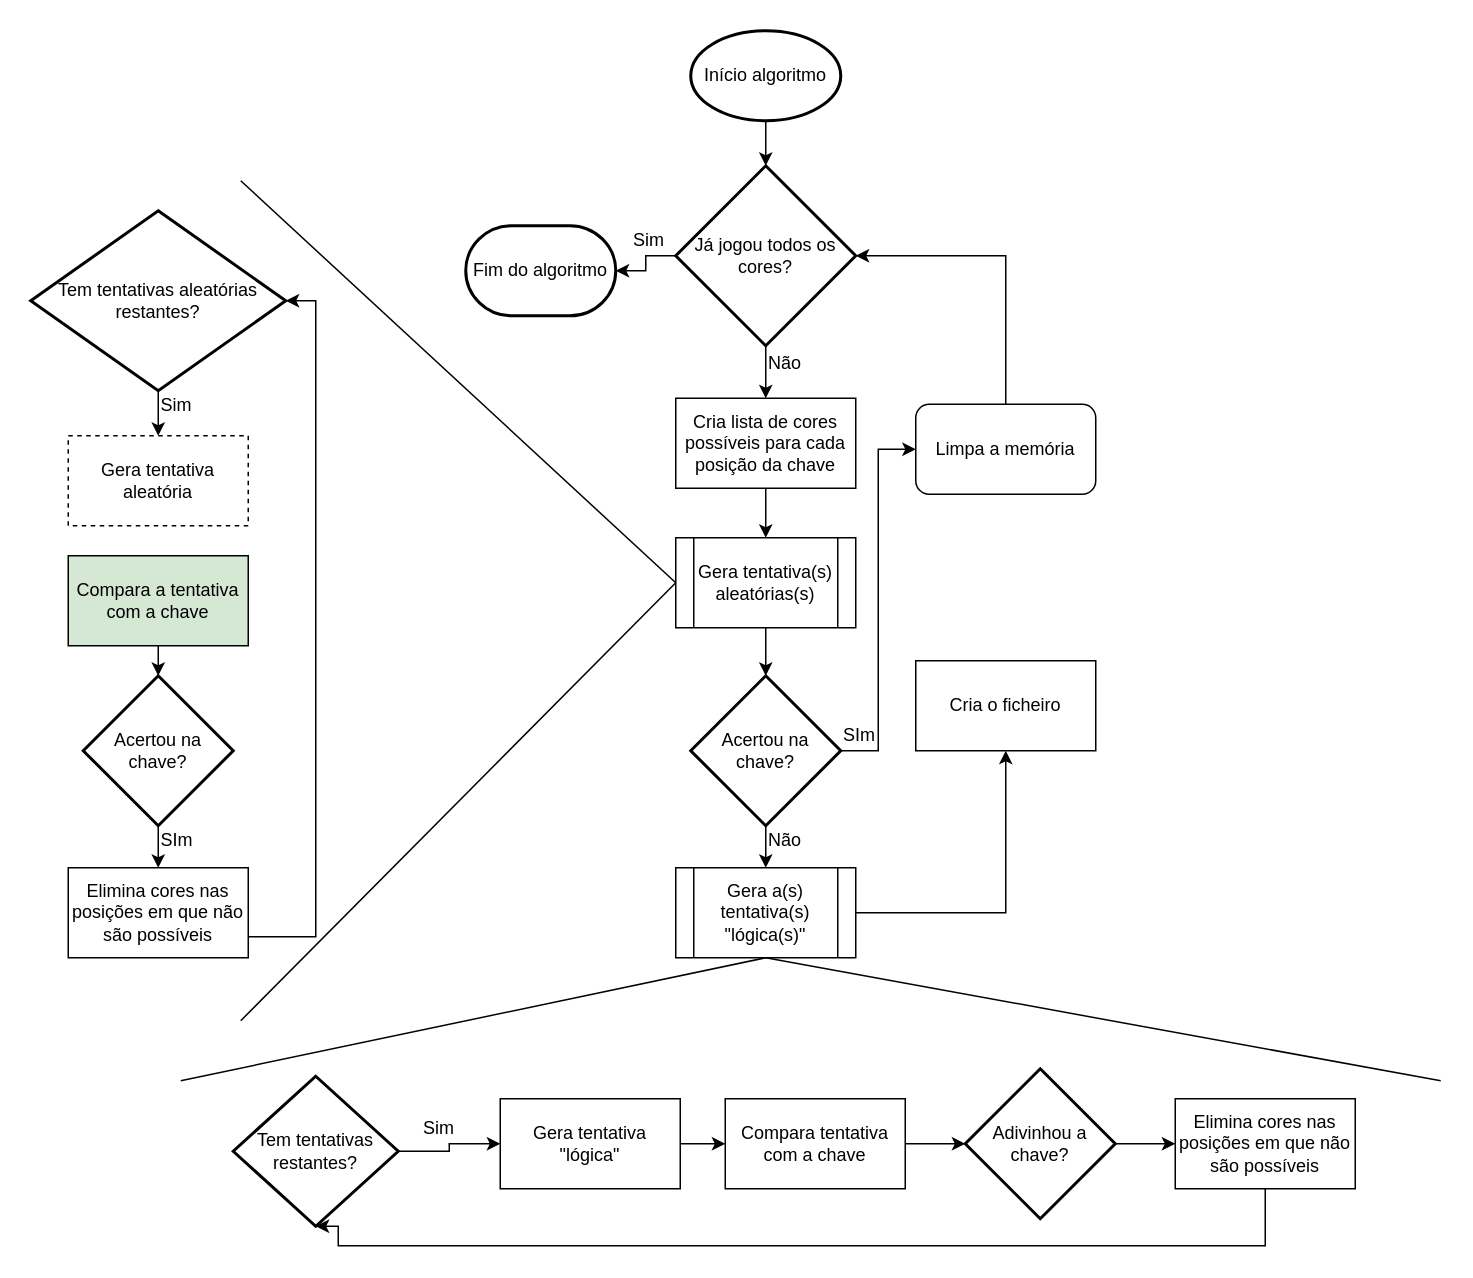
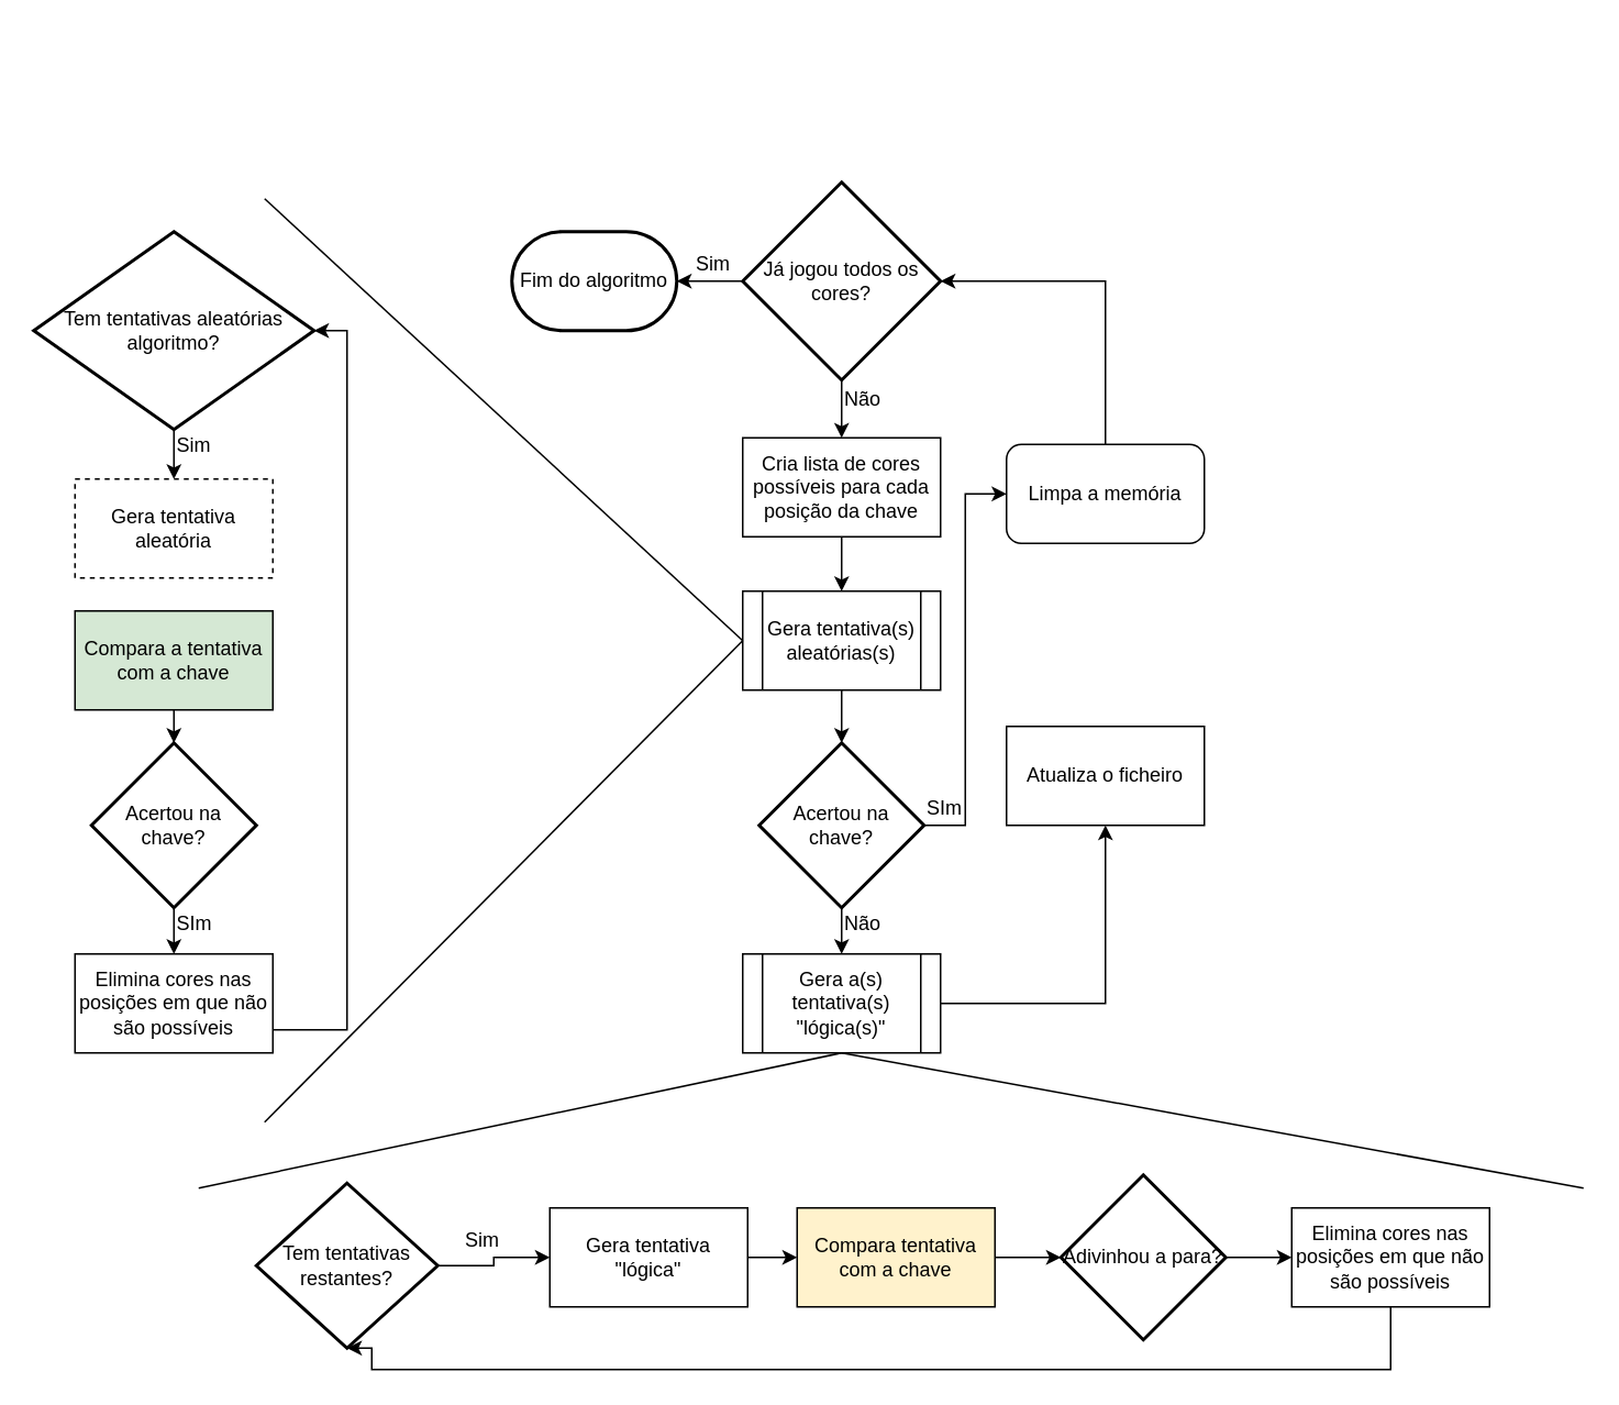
  <mxCell id="0" />
  <mxCell id="1" parent="0" />
- <mxCell id="2" value="" style="edgeStyle=orthogonalEdgeStyle;rounded=0;orthogonalLoop=1;jettySize=auto;html=1;" parent="1" source="3" target="6" edge="1"><mxGeometry relative="1" as="geometry" /></mxCell>
- <mxCell id="3" value="Início algoritmo" style="strokeWidth=2;html=1;shape=mxgraph.flowchart.start_1;whiteSpace=wrap;" parent="1" vertex="1"><mxGeometry x="460" y="20" width="100" height="60" as="geometry" /></mxCell>
  <mxCell id="4" value="" style="edgeStyle=orthogonalEdgeStyle;rounded=0;orthogonalLoop=1;jettySize=auto;html=1;" parent="1" source="6" target="10" edge="1"><mxGeometry relative="1" as="geometry" /></mxCell>
  <mxCell id="5" value="" style="edgeStyle=orthogonalEdgeStyle;rounded=0;orthogonalLoop=1;jettySize=auto;html=1;" parent="1" source="6" target="14" edge="1"><mxGeometry relative="1" as="geometry" /></mxCell>
  <mxCell id="6" value="Já jogou todos os cores?" style="strokeWidth=2;html=1;shape=mxgraph.flowchart.decision;whiteSpace=wrap;" parent="1" vertex="1"><mxGeometry x="450" y="110" width="120" height="120" as="geometry" /></mxCell>
  <mxCell id="7" style="edgeStyle=orthogonalEdgeStyle;rounded=0;orthogonalLoop=1;jettySize=auto;html=1;exitX=1;exitY=0.5;exitDx=0;exitDy=0;exitPerimeter=0;entryX=0;entryY=0.5;entryDx=0;entryDy=0;" parent="1" source="9" target="18" edge="1"><mxGeometry relative="1" as="geometry" /></mxCell>
  <mxCell id="8" style="edgeStyle=orthogonalEdgeStyle;rounded=0;orthogonalLoop=1;jettySize=auto;html=1;exitX=0.5;exitY=1;exitDx=0;exitDy=0;exitPerimeter=0;entryX=0.5;entryY=0;entryDx=0;entryDy=0;" parent="1" source="9" target="41" edge="1"><mxGeometry relative="1" as="geometry" /></mxCell>
  <mxCell id="9" value="Acertou na chave?" style="strokeWidth=2;html=1;shape=mxgraph.flowchart.decision;whiteSpace=wrap;" parent="1" vertex="1"><mxGeometry x="460" y="450" width="100" height="100" as="geometry" /></mxCell>
- <mxCell id="10" value="Fim do algoritmo" style="strokeWidth=2;html=1;shape=mxgraph.flowchart.terminator;whiteSpace=wrap;" parent="1" vertex="1"><mxGeometry x="310" y="150" width="100" height="60" as="geometry" /></mxCell>
+ <mxCell id="10" value="Fim do algoritmo" style="strokeWidth=2;html=1;shape=mxgraph.flowchart.terminator;whiteSpace=wrap;" parent="1" vertex="1"><mxGeometry x="310" y="140" width="100" height="60" as="geometry" /></mxCell>
  <mxCell id="11" value="Não" style="text;html=1;resizable=0;points=[];autosize=1;align=left;verticalAlign=top;spacingTop=-4;" parent="1" vertex="1"><mxGeometry x="510" y="232" width="40" height="20" as="geometry" /></mxCell>
  <mxCell id="12" value="Sim" style="text;html=1;resizable=0;points=[];autosize=1;align=left;verticalAlign=top;spacingTop=-4;" parent="1" vertex="1"><mxGeometry x="420" y="150" width="40" height="20" as="geometry" /></mxCell>
  <mxCell id="13" value="" style="edgeStyle=orthogonalEdgeStyle;rounded=0;orthogonalLoop=1;jettySize=auto;html=1;" parent="1" source="14" target="43" edge="1"><mxGeometry relative="1" as="geometry" /></mxCell>
  <mxCell id="14" value="Cria lista de cores possíveis para cada posição da chave" style="rounded=0;whiteSpace=wrap;html=1;" parent="1" vertex="1"><mxGeometry x="450" y="265" width="120" height="60" as="geometry" /></mxCell>
  <mxCell id="15" value="Não" style="text;html=1;resizable=0;points=[];autosize=1;align=left;verticalAlign=top;spacingTop=-4;" parent="1" vertex="1"><mxGeometry x="510" y="550" width="40" height="20" as="geometry" /></mxCell>
- <mxCell id="16" value="Cria o ficheiro" style="rounded=0;whiteSpace=wrap;html=1;" parent="1" vertex="1"><mxGeometry x="610" y="440" width="120" height="60" as="geometry" /></mxCell>
+ <mxCell id="16" value="Atualiza o ficheiro" style="rounded=0;whiteSpace=wrap;html=1;" parent="1" vertex="1"><mxGeometry x="610" y="440" width="120" height="60" as="geometry" /></mxCell>
  <mxCell id="17" style="edgeStyle=orthogonalEdgeStyle;rounded=0;orthogonalLoop=1;jettySize=auto;html=1;exitX=0.5;exitY=0;exitDx=0;exitDy=0;" parent="1" source="18" edge="1"><mxGeometry relative="1" as="geometry"><mxPoint x="570" y="170" as="targetPoint" /><Array as="points"><mxPoint x="670" y="170" /></Array></mxGeometry></mxCell>
  <mxCell id="18" value="Limpa a memória" style="whiteSpace=wrap;html=1;rounded=1;" parent="1" vertex="1"><mxGeometry x="610" y="269" width="120" height="60" as="geometry" /></mxCell>
  <mxCell id="19" value="" style="edgeStyle=orthogonalEdgeStyle;rounded=0;orthogonalLoop=1;jettySize=auto;html=1;" parent="1" source="20" target="24" edge="1"><mxGeometry relative="1" as="geometry" /></mxCell>
  <mxCell id="20" value="Gera tentativa &quot;lógica&quot;" style="rounded=0;whiteSpace=wrap;html=1;" parent="1" vertex="1"><mxGeometry x="333" y="732" width="120" height="60" as="geometry" /></mxCell>
  <mxCell id="21" style="edgeStyle=orthogonalEdgeStyle;rounded=0;orthogonalLoop=1;jettySize=auto;html=1;exitX=1;exitY=0.5;exitDx=0;exitDy=0;exitPerimeter=0;entryX=0;entryY=0.5;entryDx=0;entryDy=0;" parent="1" source="22" target="20" edge="1"><mxGeometry relative="1" as="geometry" /></mxCell>
  <mxCell id="22" value="Tem tentativas restantes?" style="strokeWidth=2;html=1;shape=mxgraph.flowchart.decision;whiteSpace=wrap;" parent="1" vertex="1"><mxGeometry x="155" y="717" width="110" height="100" as="geometry" /></mxCell>
  <mxCell id="23" value="" style="edgeStyle=orthogonalEdgeStyle;rounded=0;orthogonalLoop=1;jettySize=auto;html=1;" parent="1" source="24" target="28" edge="1"><mxGeometry relative="1" as="geometry" /></mxCell>
- <mxCell id="24" value="Compara tentativa com a chave" style="rounded=0;whiteSpace=wrap;html=1;" parent="1" vertex="1"><mxGeometry x="483" y="732" width="120" height="60" as="geometry" /></mxCell>
+ <mxCell id="24" value="Compara tentativa com a chave" style="rounded=0;whiteSpace=wrap;html=1;fillColor=#fff2cc;" parent="1" vertex="1"><mxGeometry x="483" y="732" width="120" height="60" as="geometry" /></mxCell>
  <mxCell id="25" style="edgeStyle=orthogonalEdgeStyle;rounded=0;orthogonalLoop=1;jettySize=auto;html=1;exitX=0.5;exitY=1;exitDx=0;exitDy=0;entryX=0.5;entryY=1;entryDx=0;entryDy=0;entryPerimeter=0;" parent="1" source="26" target="22" edge="1"><mxGeometry relative="1" as="geometry"><Array as="points"><mxPoint x="843" y="830" /><mxPoint x="225" y="830" /></Array></mxGeometry></mxCell>
  <mxCell id="26" value="Elimina cores nas posições em que não são possíveis" style="rounded=0;whiteSpace=wrap;html=1;" parent="1" vertex="1"><mxGeometry x="783" y="732" width="120" height="60" as="geometry" /></mxCell>
  <mxCell id="27" value="" style="edgeStyle=orthogonalEdgeStyle;rounded=0;orthogonalLoop=1;jettySize=auto;html=1;" parent="1" source="28" target="26" edge="1"><mxGeometry relative="1" as="geometry" /></mxCell>
- <mxCell id="28" value="Adivinhou a chave?" style="strokeWidth=2;html=1;shape=mxgraph.flowchart.decision;whiteSpace=wrap;" parent="1" vertex="1"><mxGeometry x="643" y="712" width="100" height="100" as="geometry" /></mxCell>
+ <mxCell id="28" value="Adivinhou a para?" style="strokeWidth=2;html=1;shape=mxgraph.flowchart.decision;whiteSpace=wrap;" parent="1" vertex="1"><mxGeometry x="643" y="712" width="100" height="100" as="geometry" /></mxCell>
  <mxCell id="29" value="" style="edgeStyle=orthogonalEdgeStyle;rounded=0;orthogonalLoop=1;jettySize=auto;html=1;" parent="1" source="30" target="31" edge="1"><mxGeometry relative="1" as="geometry" /></mxCell>
- <mxCell id="30" value="Tem tentativas aleatórias restantes?" style="strokeWidth=2;html=1;shape=mxgraph.flowchart.decision;whiteSpace=wrap;" parent="1" vertex="1"><mxGeometry x="20" y="140" width="170" height="120" as="geometry" /></mxCell>
+ <mxCell id="30" value="Tem tentativas aleatórias algoritmo?" style="strokeWidth=2;html=1;shape=mxgraph.flowchart.decision;whiteSpace=wrap;" parent="1" vertex="1"><mxGeometry x="20" y="140" width="170" height="120" as="geometry" /></mxCell>
  <mxCell id="31" value="Gera tentativa aleatória" style="rounded=0;whiteSpace=wrap;html=1;dashed=1;" parent="1" vertex="1"><mxGeometry x="45" y="290" width="120" height="60" as="geometry" /></mxCell>
  <mxCell id="32" value="" style="edgeStyle=orthogonalEdgeStyle;rounded=0;orthogonalLoop=1;jettySize=auto;html=1;" parent="1" source="33" target="35" edge="1"><mxGeometry relative="1" as="geometry" /></mxCell>
  <mxCell id="33" value="Compara a tentativa com a chave" style="rounded=0;whiteSpace=wrap;html=1;fillColor=#d5e8d4;" parent="1" vertex="1"><mxGeometry x="45" y="370" width="120" height="60" as="geometry" /></mxCell>
  <mxCell id="34" value="" style="edgeStyle=orthogonalEdgeStyle;rounded=0;orthogonalLoop=1;jettySize=auto;html=1;" parent="1" source="35" target="37" edge="1"><mxGeometry relative="1" as="geometry" /></mxCell>
  <mxCell id="35" value="Acertou na chave?" style="strokeWidth=2;html=1;shape=mxgraph.flowchart.decision;whiteSpace=wrap;" parent="1" vertex="1"><mxGeometry x="55" y="450" width="100" height="100" as="geometry" /></mxCell>
  <mxCell id="36" style="edgeStyle=orthogonalEdgeStyle;rounded=0;orthogonalLoop=1;jettySize=auto;html=1;exitX=1;exitY=0.5;exitDx=0;exitDy=0;entryX=1;entryY=0.5;entryDx=0;entryDy=0;entryPerimeter=0;" parent="1" source="37" target="30" edge="1"><mxGeometry relative="1" as="geometry"><Array as="points"><mxPoint x="210" y="624" /><mxPoint x="210" y="200" /></Array></mxGeometry></mxCell>
  <mxCell id="37" value="Elimina cores nas posições em que não são possíveis" style="rounded=0;whiteSpace=wrap;html=1;" parent="1" vertex="1"><mxGeometry x="45" y="578" width="120" height="60" as="geometry" /></mxCell>
  <mxCell id="38" value="SIm" style="text;html=1;resizable=0;points=[];autosize=1;align=left;verticalAlign=top;spacingTop=-4;" parent="1" vertex="1"><mxGeometry x="105" y="550" width="40" height="20" as="geometry" /></mxCell>
  <mxCell id="39" value="Sim" style="text;html=1;resizable=0;points=[];autosize=1;align=left;verticalAlign=top;spacingTop=-4;" parent="1" vertex="1"><mxGeometry x="105" y="260" width="40" height="20" as="geometry" /></mxCell>
  <mxCell id="40" value="" style="edgeStyle=orthogonalEdgeStyle;rounded=0;orthogonalLoop=1;jettySize=auto;html=1;" parent="1" source="41" target="16" edge="1"><mxGeometry relative="1" as="geometry" /></mxCell>
  <mxCell id="41" value="&lt;span&gt;Gera a(s) tentativa(s) &quot;lógica(s)&quot;&lt;/span&gt;" style="shape=process;whiteSpace=wrap;html=1;backgroundOutline=1;" parent="1" vertex="1"><mxGeometry x="450" y="578" width="120" height="60" as="geometry" /></mxCell>
  <mxCell id="42" value="" style="edgeStyle=orthogonalEdgeStyle;rounded=0;orthogonalLoop=1;jettySize=auto;html=1;" parent="1" source="43" target="9" edge="1"><mxGeometry relative="1" as="geometry" /></mxCell>
  <mxCell id="43" value="&lt;span&gt;Gera tentativa(s) aleatórias(s)&lt;/span&gt;" style="shape=process;whiteSpace=wrap;html=1;backgroundOutline=1;" parent="1" vertex="1"><mxGeometry x="450" y="358" width="120" height="60" as="geometry" /></mxCell>
  <mxCell id="44" value="SIm" style="text;html=1;resizable=0;points=[];autosize=1;align=left;verticalAlign=top;spacingTop=-4;" parent="1" vertex="1"><mxGeometry x="560" y="480" width="40" height="20" as="geometry" /></mxCell>
  <mxCell id="45" value="Sim" style="text;html=1;resizable=0;points=[];autosize=1;align=left;verticalAlign=top;spacingTop=-4;" parent="1" vertex="1"><mxGeometry x="280" y="742" width="40" height="20" as="geometry" /></mxCell>
  <mxCell id="46" value="" style="endArrow=none;html=1;entryX=0;entryY=0.5;entryDx=0;entryDy=0;" parent="1" target="43" edge="1"><mxGeometry width="50" height="50" relative="1" as="geometry"><mxPoint x="160" y="680" as="sourcePoint" /><mxPoint x="385" y="450" as="targetPoint" /></mxGeometry></mxCell>
  <mxCell id="47" value="" style="endArrow=none;html=1;entryX=0;entryY=0.5;entryDx=0;entryDy=0;" parent="1" target="43" edge="1"><mxGeometry width="50" height="50" relative="1" as="geometry"><mxPoint x="160" y="120" as="sourcePoint" /><mxPoint x="180" y="860" as="targetPoint" /></mxGeometry></mxCell>
  <mxCell id="48" value="" style="endArrow=none;html=1;entryX=0.5;entryY=1;entryDx=0;entryDy=0;" parent="1" target="41" edge="1"><mxGeometry width="50" height="50" relative="1" as="geometry"><mxPoint x="120" y="720" as="sourcePoint" /><mxPoint x="70" y="860" as="targetPoint" /></mxGeometry></mxCell>
  <mxCell id="49" value="" style="endArrow=none;html=1;entryX=0.5;entryY=1;entryDx=0;entryDy=0;" parent="1" target="41" edge="1"><mxGeometry width="50" height="50" relative="1" as="geometry"><mxPoint x="960" y="720" as="sourcePoint" /><mxPoint x="70" y="860" as="targetPoint" /></mxGeometry></mxCell>
